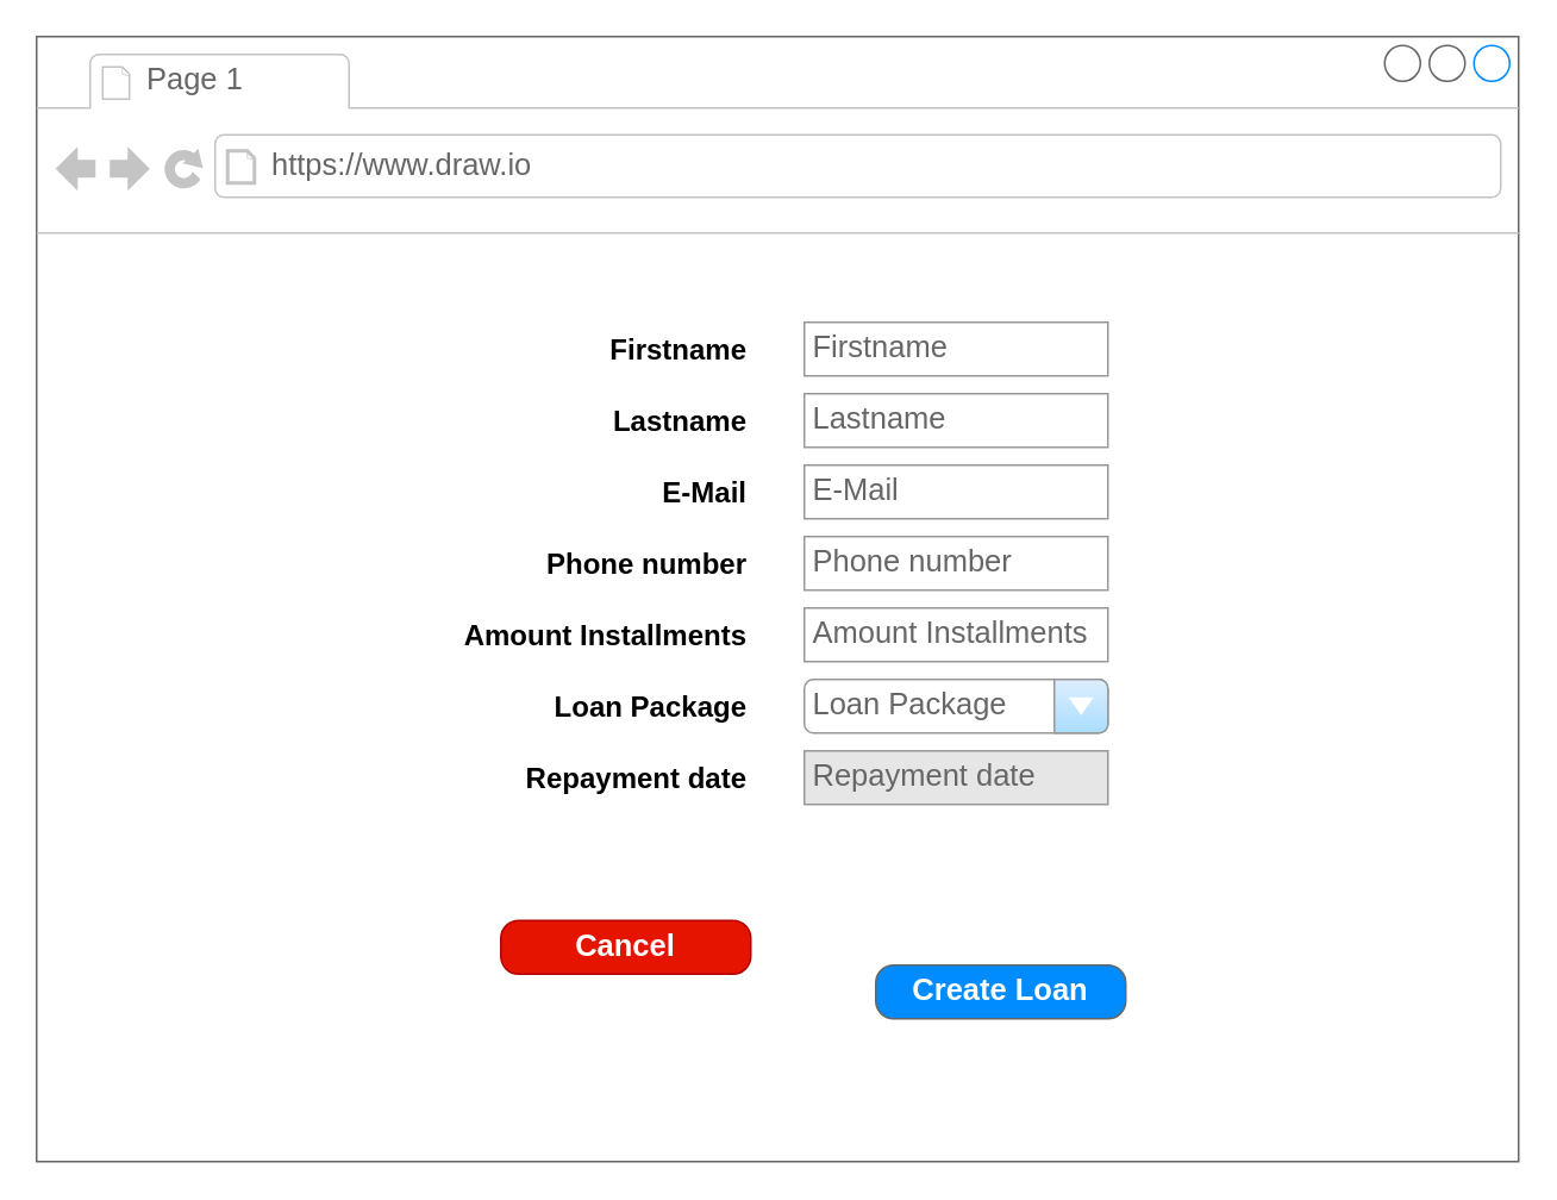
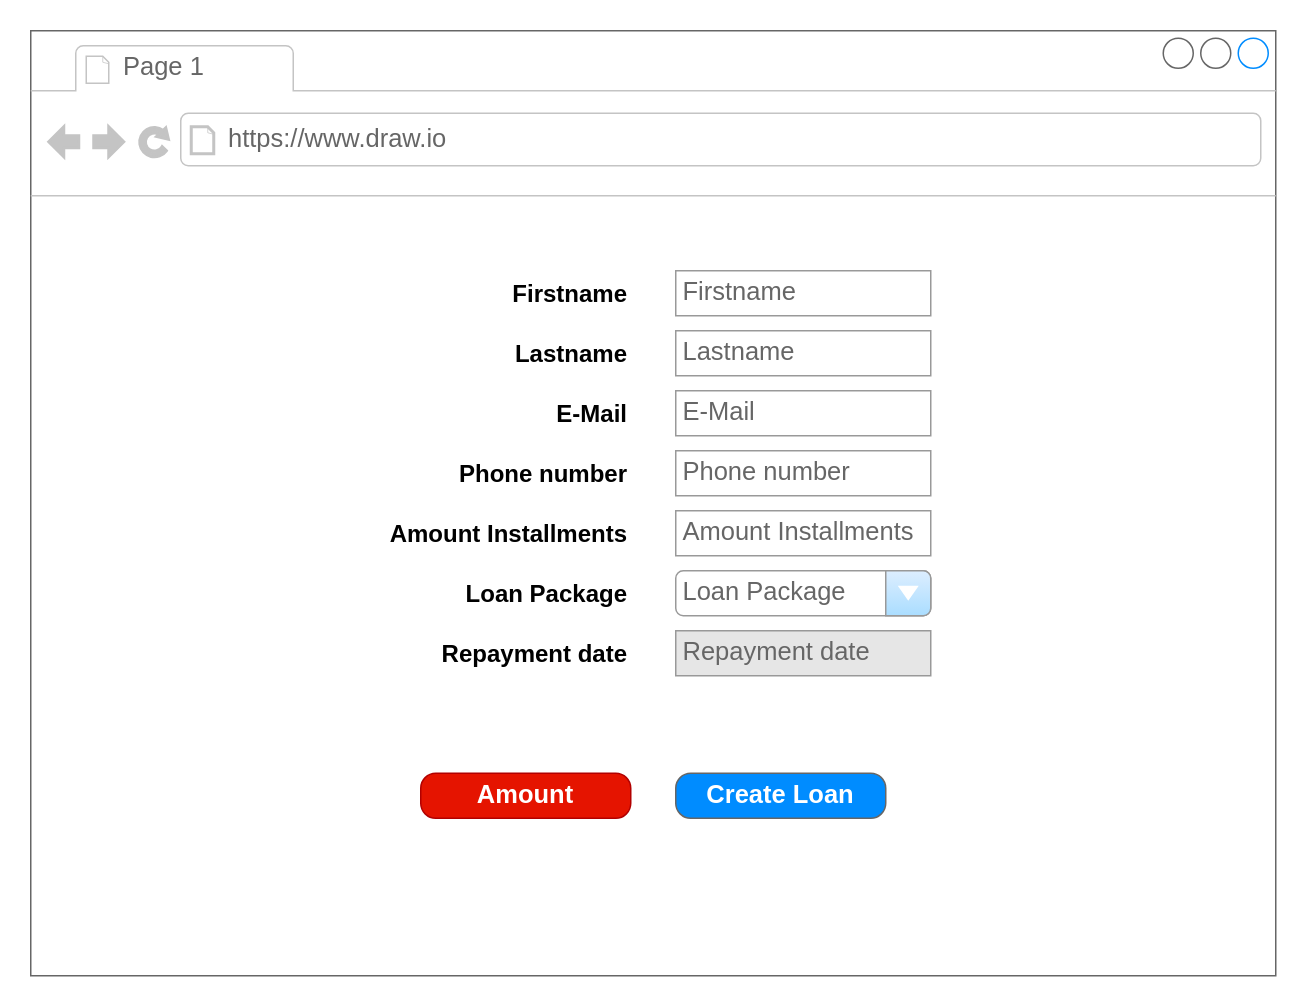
  <mxCell id="0" />
  <mxCell id="1" parent="0" />
  <mxCell id="2" value="" style="strokeWidth=1;shadow=0;dashed=0;align=right;html=1;shape=mxgraph.mockup.containers.browserWindow;rSize=0;strokeColor=#666666;strokeColor2=#008cff;strokeColor3=#c4c4c4;mainText=,;recursiveResize=0;" vertex="1" parent="1"><mxGeometry x="20" y="20" width="830" height="630" as="geometry" /></mxCell>
  <mxCell id="3" value="Page 1" style="strokeWidth=1;shadow=0;dashed=0;align=center;html=1;shape=mxgraph.mockup.containers.anchor;fontSize=17;fontColor=#666666;align=left;" vertex="1" parent="2"><mxGeometry x="60" y="12" width="110" height="26" as="geometry" /></mxCell>
  <mxCell id="4" value="https://www.draw.io" style="strokeWidth=1;shadow=0;dashed=0;align=center;html=1;shape=mxgraph.mockup.containers.anchor;rSize=0;fontSize=17;fontColor=#666666;align=left;" vertex="1" parent="2"><mxGeometry x="130" y="60" width="250" height="26" as="geometry" /></mxCell>
  <mxCell id="5" value="Firstname" style="strokeWidth=1;shadow=0;dashed=0;align=center;html=1;shape=mxgraph.mockup.forms.pwField;strokeColor=#999999;mainText=;align=left;fontColor=#666666;fontSize=17;spacingLeft=3;" vertex="1" parent="2"><mxGeometry x="430" y="160" width="170" height="30" as="geometry" /></mxCell>
  <mxCell id="6" value="Amount Installments" style="strokeWidth=1;shadow=0;dashed=0;align=center;html=1;shape=mxgraph.mockup.forms.pwField;strokeColor=#999999;mainText=;align=left;fontColor=#666666;fontSize=17;spacingLeft=3;" vertex="1" parent="2"><mxGeometry x="430" y="320" width="170" height="30" as="geometry" /></mxCell>
  <mxCell id="7" value="E-Mail" style="strokeWidth=1;shadow=0;dashed=0;align=center;html=1;shape=mxgraph.mockup.forms.pwField;strokeColor=#999999;mainText=;align=left;fontColor=#666666;fontSize=17;spacingLeft=3;" vertex="1" parent="2"><mxGeometry x="430" y="240" width="170" height="30" as="geometry" /></mxCell>
  <mxCell id="8" value="Repayment date" style="strokeWidth=1;shadow=0;dashed=0;align=center;html=1;shape=mxgraph.mockup.forms.pwField;strokeColor=#999999;mainText=;align=left;fontColor=#666666;fontSize=17;spacingLeft=3;fillColor=#E6E6E6;" vertex="1" parent="2"><mxGeometry x="430" y="400" width="170" height="30" as="geometry" /></mxCell>
  <mxCell id="9" value="Lastname" style="strokeWidth=1;shadow=0;dashed=0;align=center;html=1;shape=mxgraph.mockup.forms.pwField;strokeColor=#999999;mainText=;align=left;fontColor=#666666;fontSize=17;spacingLeft=3;" vertex="1" parent="2"><mxGeometry x="430" y="200" width="170" height="30" as="geometry" /></mxCell>
  <mxCell id="10" value="Firstname" style="text;html=1;strokeColor=none;fillColor=none;align=right;verticalAlign=middle;whiteSpace=wrap;rounded=0;fontSize=16;fontStyle=1" vertex="1" parent="2"><mxGeometry x="230" y="160" width="170" height="30" as="geometry" /></mxCell>
- <mxCell id="11" value="Cancel" style="strokeWidth=1;shadow=0;dashed=0;align=center;html=1;shape=mxgraph.mockup.buttons.button;strokeColor=#B20000;mainText=;buttonStyle=round;fontSize=17;fontStyle=1;fillColor=#e51400;whiteSpace=wrap;fontColor=#ffffff;" vertex="1" parent="2"><mxGeometry x="260" y="495" width="140" height="30" as="geometry" /></mxCell>
+ <mxCell id="11" value="Amount" style="strokeWidth=1;shadow=0;dashed=0;align=center;html=1;shape=mxgraph.mockup.buttons.button;strokeColor=#B20000;mainText=;buttonStyle=round;fontSize=17;fontStyle=1;fillColor=#e51400;whiteSpace=wrap;fontColor=#ffffff;" vertex="1" parent="2"><mxGeometry x="260" y="495" width="140" height="30" as="geometry" /></mxCell>
  <mxCell id="12" value="Loan Package" style="strokeWidth=1;shadow=0;dashed=0;align=center;html=1;shape=mxgraph.mockup.forms.comboBox;strokeColor=#999999;fillColor=#ddeeff;align=left;fillColor2=#aaddff;mainText=;fontColor=#666666;fontSize=17;spacingLeft=3;" vertex="1" parent="1"><mxGeometry x="450" y="380" width="170" height="30" as="geometry" /></mxCell>
  <mxCell id="13" value="Phone number" style="strokeWidth=1;shadow=0;dashed=0;align=center;html=1;shape=mxgraph.mockup.forms.pwField;strokeColor=#999999;mainText=;align=left;fontColor=#666666;fontSize=17;spacingLeft=3;" vertex="1" parent="1"><mxGeometry x="450" y="300" width="170" height="30" as="geometry" /></mxCell>
- <mxCell id="14" value="Create Loan" style="strokeWidth=1;shadow=0;dashed=0;align=center;html=1;shape=mxgraph.mockup.buttons.button;strokeColor=#666666;fontColor=#ffffff;mainText=;buttonStyle=round;fontSize=17;fontStyle=1;fillColor=#008cff;whiteSpace=wrap;" vertex="1" parent="1"><mxGeometry x="490" y="540" width="140" height="30" as="geometry" /></mxCell>
+ <mxCell id="14" value="Create Loan" style="strokeWidth=1;shadow=0;dashed=0;align=center;html=1;shape=mxgraph.mockup.buttons.button;strokeColor=#666666;fontColor=#ffffff;mainText=;buttonStyle=round;fontSize=17;fontStyle=1;fillColor=#008cff;whiteSpace=wrap;" vertex="1" parent="1"><mxGeometry x="450" y="515" width="140" height="30" as="geometry" /></mxCell>
  <mxCell id="15" value="Lastname" style="text;html=1;strokeColor=none;fillColor=none;align=right;verticalAlign=middle;whiteSpace=wrap;rounded=0;fontSize=16;fontStyle=1" vertex="1" parent="1"><mxGeometry x="250" y="220" width="170" height="30" as="geometry" /></mxCell>
  <mxCell id="16" value="E-Mail" style="text;html=1;strokeColor=none;fillColor=none;align=right;verticalAlign=middle;whiteSpace=wrap;rounded=0;fontSize=16;fontStyle=1" vertex="1" parent="1"><mxGeometry x="250" y="260" width="170" height="30" as="geometry" /></mxCell>
  <mxCell id="17" value="Phone number" style="text;html=1;strokeColor=none;fillColor=none;align=right;verticalAlign=middle;whiteSpace=wrap;rounded=0;fontSize=16;fontStyle=1" vertex="1" parent="1"><mxGeometry x="250" y="300" width="170" height="30" as="geometry" /></mxCell>
  <mxCell id="18" value="Amount Installments" style="text;html=1;strokeColor=none;fillColor=none;align=right;verticalAlign=middle;whiteSpace=wrap;rounded=0;fontSize=16;fontStyle=1" vertex="1" parent="1"><mxGeometry x="250" y="340" width="170" height="30" as="geometry" /></mxCell>
  <mxCell id="19" value="Loan Package" style="text;html=1;strokeColor=none;fillColor=none;align=right;verticalAlign=middle;whiteSpace=wrap;rounded=0;fontSize=16;fontStyle=1" vertex="1" parent="1"><mxGeometry x="250" y="380" width="170" height="30" as="geometry" /></mxCell>
  <mxCell id="20" value="Repayment date" style="text;html=1;strokeColor=none;fillColor=none;align=right;verticalAlign=middle;whiteSpace=wrap;rounded=0;fontSize=16;fontStyle=1" vertex="1" parent="1"><mxGeometry x="250" y="420" width="170" height="30" as="geometry" /></mxCell>
